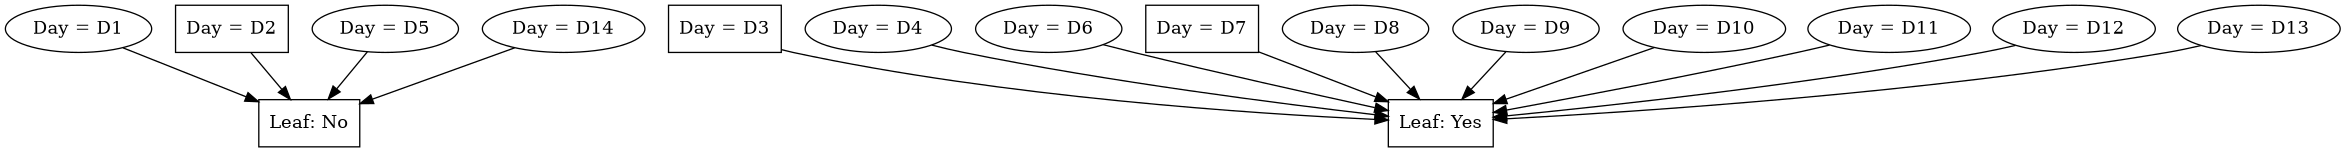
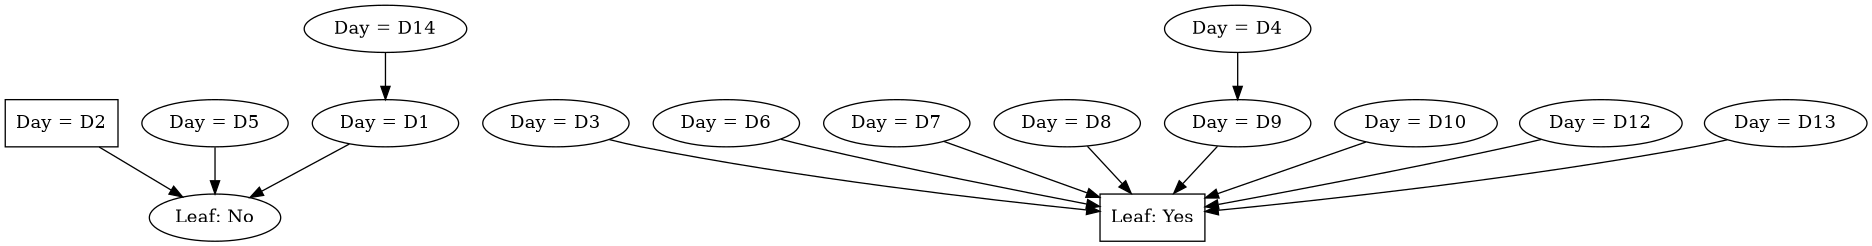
  digraph {
    n1 [label="Day = D1"]
-   n2 [label="Leaf: No" shape=box]
+   n2 [label="Leaf: No" shape=ellipse]
    n3 [label="Day = D2" shape=box]
-   n4 [label="Day = D3" shape=box]
+   n4 [label="Day = D3"]
    n5 [label="Leaf: Yes" shape=box]
    n6 [label="Day = D4"]
    n7 [label="Day = D5"]
    n8 [label="Day = D6"]
-   n9 [label="Day = D7" shape=box]
+   n9 [label="Day = D7"]
    n10 [label="Day = D8"]
    n11 [label="Day = D9"]
    n12 [label="Day = D10"]
-   n13 [label="Day = D11"]
    n14 [label="Day = D12"]
    n15 [label="Day = D13"]
    n16 [label="Day = D14"]
    n1 -> n2
    n3 -> n2
    n4 -> n5
-   n6 -> n5
+   n6 -> n11
    n7 -> n2
    n8 -> n5
    n9 -> n5
    n10 -> n5
    n11 -> n5
    n12 -> n5
-   n13 -> n5
    n14 -> n5
    n15 -> n5
-   n16 -> n2
+   n16 -> n1
  }
